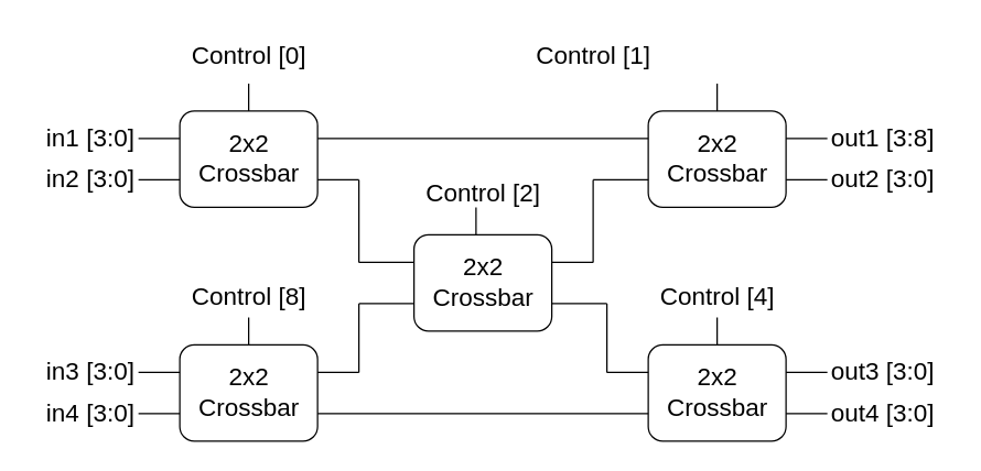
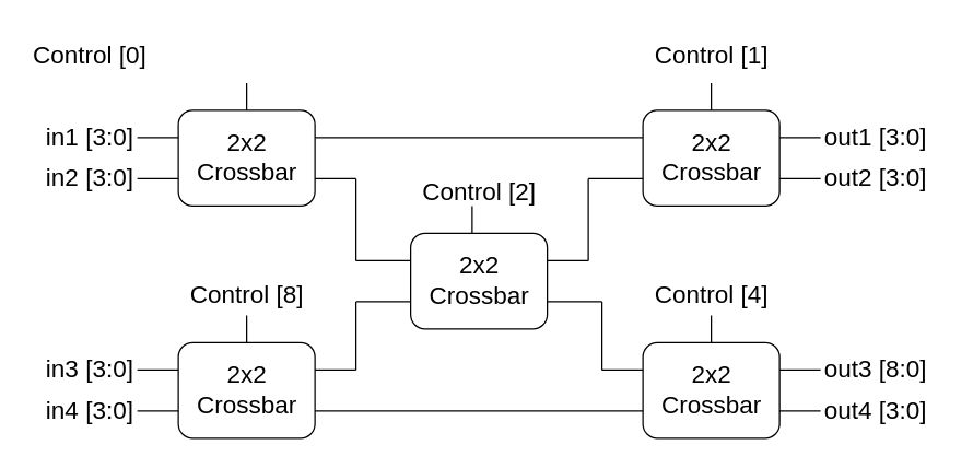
  <mxCell id="0" />
  <mxCell id="1" parent="0" />
  <mxCell id="2" value="" style="rounded=1;whiteSpace=wrap;html=1;fillColor=#FFFFFF;strokeColor=#000000;" vertex="1" parent="1"><mxGeometry x="130" y="80" width="100" height="70" as="geometry" /></mxCell>
  <mxCell id="3" value="&lt;font style=&quot;font-size: 18px;&quot; color=&quot;#000000&quot;&gt;2x2&lt;br&gt;Crossbar&lt;br&gt;&lt;/font&gt;" style="text;html=1;align=center;verticalAlign=middle;resizable=0;points=[];autosize=1;strokeColor=none;fillColor=none;" vertex="1" parent="1"><mxGeometry x="130" y="85" width="100" height="60" as="geometry" /></mxCell>
  <mxCell id="4" value="" style="rounded=1;whiteSpace=wrap;html=1;fillColor=#FFFFFF;strokeColor=#000000;" vertex="1" parent="1"><mxGeometry x="130" y="250" width="100" height="70" as="geometry" /></mxCell>
  <mxCell id="5" value="&lt;font style=&quot;font-size: 18px;&quot; color=&quot;#000000&quot;&gt;2x2&lt;br&gt;Crossbar&lt;br&gt;&lt;/font&gt;" style="text;html=1;align=center;verticalAlign=middle;resizable=0;points=[];autosize=1;strokeColor=none;fillColor=none;" vertex="1" parent="1"><mxGeometry x="130" y="255" width="100" height="60" as="geometry" /></mxCell>
  <mxCell id="6" value="" style="rounded=1;whiteSpace=wrap;html=1;fillColor=#FFFFFF;strokeColor=#000000;" vertex="1" parent="1"><mxGeometry x="300" y="170" width="100" height="70" as="geometry" /></mxCell>
  <mxCell id="7" value="&lt;font style=&quot;font-size: 18px;&quot; color=&quot;#000000&quot;&gt;2x2&lt;br&gt;Crossbar&lt;br&gt;&lt;/font&gt;" style="text;html=1;align=center;verticalAlign=middle;resizable=0;points=[];autosize=1;strokeColor=none;fillColor=none;" vertex="1" parent="1"><mxGeometry x="300" y="175" width="100" height="60" as="geometry" /></mxCell>
  <mxCell id="8" value="" style="rounded=1;whiteSpace=wrap;html=1;fillColor=#FFFFFF;strokeColor=#000000;" vertex="1" parent="1"><mxGeometry x="470" y="80" width="100" height="70" as="geometry" /></mxCell>
  <mxCell id="9" value="&lt;font style=&quot;font-size: 18px;&quot; color=&quot;#000000&quot;&gt;2x2&lt;br&gt;Crossbar&lt;br&gt;&lt;/font&gt;" style="text;html=1;align=center;verticalAlign=middle;resizable=0;points=[];autosize=1;strokeColor=none;fillColor=none;" vertex="1" parent="1"><mxGeometry x="470" y="85" width="100" height="60" as="geometry" /></mxCell>
  <mxCell id="10" value="" style="rounded=1;whiteSpace=wrap;html=1;fillColor=#FFFFFF;strokeColor=#000000;" vertex="1" parent="1"><mxGeometry x="470" y="250" width="100" height="70" as="geometry" /></mxCell>
  <mxCell id="11" value="&lt;font style=&quot;font-size: 18px;&quot; color=&quot;#000000&quot;&gt;2x2&lt;br&gt;Crossbar&lt;br&gt;&lt;/font&gt;" style="text;html=1;align=center;verticalAlign=middle;resizable=0;points=[];autosize=1;strokeColor=none;fillColor=none;" vertex="1" parent="1"><mxGeometry x="470" y="255" width="100" height="60" as="geometry" /></mxCell>
  <mxCell id="12" value="" style="endArrow=none;html=1;fontSize=18;fontColor=#000000;strokeColor=#000000;" edge="1" parent="1"><mxGeometry width="50" height="50" relative="1" as="geometry"><mxPoint x="230" y="300" as="sourcePoint" /><mxPoint x="470" y="300" as="targetPoint" /></mxGeometry></mxCell>
  <mxCell id="13" value="" style="endArrow=none;html=1;fontSize=18;fontColor=#000000;strokeColor=#000000;" edge="1" parent="1"><mxGeometry width="50" height="50" relative="1" as="geometry"><mxPoint x="230" y="100" as="sourcePoint" /><mxPoint x="470" y="100" as="targetPoint" /></mxGeometry></mxCell>
  <mxCell id="14" value="" style="endArrow=none;html=1;fontSize=18;fontColor=#000000;strokeColor=#000000;" edge="1" parent="1"><mxGeometry width="50" height="50" relative="1" as="geometry"><mxPoint x="230" y="130" as="sourcePoint" /><mxPoint x="260" y="130" as="targetPoint" /></mxGeometry></mxCell>
  <mxCell id="15" value="" style="endArrow=none;html=1;fontSize=18;fontColor=#000000;strokeColor=#000000;" edge="1" parent="1"><mxGeometry width="50" height="50" relative="1" as="geometry"><mxPoint x="260" y="190" as="sourcePoint" /><mxPoint x="300" y="190" as="targetPoint" /></mxGeometry></mxCell>
  <mxCell id="16" value="" style="endArrow=none;html=1;fontSize=18;fontColor=#000000;strokeColor=#000000;" edge="1" parent="1"><mxGeometry width="50" height="50" relative="1" as="geometry"><mxPoint x="260" y="130" as="sourcePoint" /><mxPoint x="260" y="190" as="targetPoint" /></mxGeometry></mxCell>
  <mxCell id="17" value="" style="endArrow=none;html=1;fontSize=18;fontColor=#000000;strokeColor=#000000;" edge="1" parent="1"><mxGeometry width="50" height="50" relative="1" as="geometry"><mxPoint x="260" y="220" as="sourcePoint" /><mxPoint x="300" y="220" as="targetPoint" /></mxGeometry></mxCell>
  <mxCell id="18" value="" style="endArrow=none;html=1;fontSize=18;fontColor=#000000;strokeColor=#000000;" edge="1" parent="1"><mxGeometry width="50" height="50" relative="1" as="geometry"><mxPoint x="260" y="220" as="sourcePoint" /><mxPoint x="260" y="270" as="targetPoint" /></mxGeometry></mxCell>
  <mxCell id="19" value="" style="endArrow=none;html=1;fontSize=18;fontColor=#000000;strokeColor=#000000;" edge="1" parent="1"><mxGeometry width="50" height="50" relative="1" as="geometry"><mxPoint x="230" y="270" as="sourcePoint" /><mxPoint x="260" y="270" as="targetPoint" /></mxGeometry></mxCell>
  <mxCell id="20" value="" style="endArrow=none;html=1;fontSize=18;fontColor=#000000;strokeColor=#000000;" edge="1" parent="1"><mxGeometry width="50" height="50" relative="1" as="geometry"><mxPoint x="430" y="190" as="sourcePoint" /><mxPoint x="400" y="190" as="targetPoint" /></mxGeometry></mxCell>
  <mxCell id="21" value="" style="endArrow=none;html=1;fontSize=18;fontColor=#000000;strokeColor=#000000;" edge="1" parent="1"><mxGeometry width="50" height="50" relative="1" as="geometry"><mxPoint x="430" y="130" as="sourcePoint" /><mxPoint x="430" y="190" as="targetPoint" /></mxGeometry></mxCell>
  <mxCell id="22" value="" style="endArrow=none;html=1;fontSize=18;fontColor=#000000;strokeColor=#000000;" edge="1" parent="1"><mxGeometry width="50" height="50" relative="1" as="geometry"><mxPoint x="400" y="220" as="sourcePoint" /><mxPoint x="440" y="220" as="targetPoint" /></mxGeometry></mxCell>
  <mxCell id="23" value="" style="endArrow=none;html=1;fontSize=18;fontColor=#000000;strokeColor=#000000;" edge="1" parent="1"><mxGeometry width="50" height="50" relative="1" as="geometry"><mxPoint x="440" y="220" as="sourcePoint" /><mxPoint x="440" y="270" as="targetPoint" /></mxGeometry></mxCell>
  <mxCell id="24" value="" style="endArrow=none;html=1;fontSize=18;fontColor=#000000;strokeColor=#000000;" edge="1" parent="1"><mxGeometry width="50" height="50" relative="1" as="geometry"><mxPoint x="440" y="270" as="sourcePoint" /><mxPoint x="470" y="270" as="targetPoint" /></mxGeometry></mxCell>
  <mxCell id="25" value="" style="endArrow=none;html=1;fontSize=18;fontColor=#000000;strokeColor=#000000;" edge="1" parent="1"><mxGeometry width="50" height="50" relative="1" as="geometry"><mxPoint x="430" y="130" as="sourcePoint" /><mxPoint x="470" y="130" as="targetPoint" /></mxGeometry></mxCell>
  <mxCell id="26" value="" style="endArrow=none;html=1;fontSize=18;fontColor=#000000;strokeColor=#000000;" edge="1" parent="1"><mxGeometry width="50" height="50" relative="1" as="geometry"><mxPoint x="100" y="100" as="sourcePoint" /><mxPoint x="130" y="100" as="targetPoint" /></mxGeometry></mxCell>
  <mxCell id="27" value="" style="endArrow=none;html=1;fontSize=18;fontColor=#000000;strokeColor=#000000;" edge="1" parent="1"><mxGeometry width="50" height="50" relative="1" as="geometry"><mxPoint x="100" y="130" as="sourcePoint" /><mxPoint x="130" y="130" as="targetPoint" /></mxGeometry></mxCell>
  <mxCell id="28" value="" style="endArrow=none;html=1;fontSize=18;fontColor=#000000;strokeColor=#000000;" edge="1" parent="1"><mxGeometry width="50" height="50" relative="1" as="geometry"><mxPoint x="100" y="270" as="sourcePoint" /><mxPoint x="130" y="270" as="targetPoint" /></mxGeometry></mxCell>
  <mxCell id="29" value="" style="endArrow=none;html=1;fontSize=18;fontColor=#000000;strokeColor=#000000;" edge="1" parent="1"><mxGeometry width="50" height="50" relative="1" as="geometry"><mxPoint x="100" y="300" as="sourcePoint" /><mxPoint x="130" y="300" as="targetPoint" /></mxGeometry></mxCell>
  <mxCell id="30" value="" style="endArrow=none;html=1;fontSize=18;fontColor=#000000;strokeColor=#000000;" edge="1" parent="1"><mxGeometry width="50" height="50" relative="1" as="geometry"><mxPoint x="570" y="100" as="sourcePoint" /><mxPoint x="600" y="100" as="targetPoint" /></mxGeometry></mxCell>
  <mxCell id="31" value="" style="endArrow=none;html=1;fontSize=18;fontColor=#000000;strokeColor=#000000;" edge="1" parent="1"><mxGeometry width="50" height="50" relative="1" as="geometry"><mxPoint x="570" y="130" as="sourcePoint" /><mxPoint x="600" y="130" as="targetPoint" /></mxGeometry></mxCell>
  <mxCell id="32" value="" style="endArrow=none;html=1;fontSize=18;fontColor=#000000;strokeColor=#000000;" edge="1" parent="1"><mxGeometry width="50" height="50" relative="1" as="geometry"><mxPoint x="570" y="270" as="sourcePoint" /><mxPoint x="600" y="270" as="targetPoint" /></mxGeometry></mxCell>
  <mxCell id="33" value="" style="endArrow=none;html=1;fontSize=18;fontColor=#000000;strokeColor=#000000;" edge="1" parent="1"><mxGeometry width="50" height="50" relative="1" as="geometry"><mxPoint x="570" y="300" as="sourcePoint" /><mxPoint x="600" y="300" as="targetPoint" /></mxGeometry></mxCell>
  <mxCell id="34" value="in1 [3:0]" style="text;html=1;align=center;verticalAlign=middle;resizable=0;points=[];autosize=1;strokeColor=none;fillColor=none;fontSize=18;fontColor=#000000;" vertex="1" parent="1"><mxGeometry x="20" y="80" width="90" height="40" as="geometry" /></mxCell>
  <mxCell id="35" value="in2 [3:0]" style="text;html=1;align=center;verticalAlign=middle;resizable=0;points=[];autosize=1;strokeColor=none;fillColor=none;fontSize=18;fontColor=#000000;" vertex="1" parent="1"><mxGeometry x="20" y="110" width="90" height="40" as="geometry" /></mxCell>
  <mxCell id="36" value="in3 [3:0]" style="text;html=1;align=center;verticalAlign=middle;resizable=0;points=[];autosize=1;strokeColor=none;fillColor=none;fontSize=18;fontColor=#000000;" vertex="1" parent="1"><mxGeometry x="20" y="250" width="90" height="40" as="geometry" /></mxCell>
  <mxCell id="37" value="in4 [3:0]" style="text;html=1;align=center;verticalAlign=middle;resizable=0;points=[];autosize=1;strokeColor=none;fillColor=none;fontSize=18;fontColor=#000000;" vertex="1" parent="1"><mxGeometry x="20" y="280" width="90" height="40" as="geometry" /></mxCell>
- <mxCell id="38" value="out1 [3:8]" style="text;html=1;align=center;verticalAlign=middle;resizable=0;points=[];autosize=1;strokeColor=none;fillColor=none;fontSize=18;fontColor=#000000;" vertex="1" parent="1"><mxGeometry x="590" y="80" width="100" height="40" as="geometry" /></mxCell>
+ <mxCell id="38" value="out1 [3:0]" style="text;html=1;align=center;verticalAlign=middle;resizable=0;points=[];autosize=1;strokeColor=none;fillColor=none;fontSize=18;fontColor=#000000;" vertex="1" parent="1"><mxGeometry x="590" y="80" width="100" height="40" as="geometry" /></mxCell>
  <mxCell id="39" value="out2 [3:0]" style="text;html=1;align=center;verticalAlign=middle;resizable=0;points=[];autosize=1;strokeColor=none;fillColor=none;fontSize=18;fontColor=#000000;" vertex="1" parent="1"><mxGeometry x="590" y="110" width="100" height="40" as="geometry" /></mxCell>
- <mxCell id="40" value="out3 [3:0]" style="text;html=1;align=center;verticalAlign=middle;resizable=0;points=[];autosize=1;strokeColor=none;fillColor=none;fontSize=18;fontColor=#000000;" vertex="1" parent="1"><mxGeometry x="590" y="250" width="100" height="40" as="geometry" /></mxCell>
+ <mxCell id="40" value="out3 [8:0]" style="text;html=1;align=center;verticalAlign=middle;resizable=0;points=[];autosize=1;strokeColor=none;fillColor=none;fontSize=18;fontColor=#000000;" vertex="1" parent="1"><mxGeometry x="590" y="250" width="100" height="40" as="geometry" /></mxCell>
  <mxCell id="41" value="out4 [3:0]" style="text;html=1;align=center;verticalAlign=middle;resizable=0;points=[];autosize=1;strokeColor=none;fillColor=none;fontSize=18;fontColor=#000000;" vertex="1" parent="1"><mxGeometry x="590" y="280" width="100" height="40" as="geometry" /></mxCell>
  <mxCell id="42" value="" style="line;strokeWidth=1;direction=south;html=1;perimeter=backbonePerimeter;points=[];outlineConnect=0;strokeColor=#000000;fontSize=18;fontColor=#000000;fillColor=#FFFFFF;" vertex="1" parent="1"><mxGeometry x="175" y="60" width="10" height="20" as="geometry" /></mxCell>
  <mxCell id="43" value="" style="line;strokeWidth=1;direction=south;html=1;perimeter=backbonePerimeter;points=[];outlineConnect=0;strokeColor=#000000;fontSize=18;fontColor=#000000;fillColor=#FFFFFF;" vertex="1" parent="1"><mxGeometry x="175" y="230" width="10" height="20" as="geometry" /></mxCell>
  <mxCell id="44" value="" style="line;strokeWidth=1;direction=south;html=1;perimeter=backbonePerimeter;points=[];outlineConnect=0;strokeColor=#000000;fontSize=18;fontColor=#000000;fillColor=#FFFFFF;" vertex="1" parent="1"><mxGeometry x="515" y="60" width="10" height="20" as="geometry" /></mxCell>
  <mxCell id="45" value="" style="line;strokeWidth=1;direction=south;html=1;perimeter=backbonePerimeter;points=[];outlineConnect=0;strokeColor=#000000;fontSize=18;fontColor=#000000;fillColor=#FFFFFF;" vertex="1" parent="1"><mxGeometry x="515" y="230" width="10" height="20" as="geometry" /></mxCell>
- <mxCell id="46" value="&lt;font style=&quot;font-size: 18px;&quot; color=&quot;#000000&quot;&gt;Control [0]&lt;br&gt;&lt;/font&gt;" style="text;html=1;align=center;verticalAlign=middle;resizable=0;points=[];autosize=1;strokeColor=none;fillColor=none;" vertex="1" parent="1"><mxGeometry x="125" y="20" width="110" height="40" as="geometry" /></mxCell>
- <mxCell id="47" value="&lt;font style=&quot;font-size: 18px;&quot; color=&quot;#000000&quot;&gt;Control [1]&lt;br&gt;&lt;/font&gt;" style="text;html=1;align=center;verticalAlign=middle;resizable=0;points=[];autosize=1;strokeColor=none;fillColor=none;" vertex="1" parent="1"><mxGeometry x="375" y="20" width="110" height="40" as="geometry" /></mxCell>
+ <mxCell id="46" value="&lt;font style=&quot;font-size: 18px;&quot; color=&quot;#000000&quot;&gt;Control [0]&lt;br&gt;&lt;/font&gt;" style="text;html=1;align=center;verticalAlign=middle;resizable=0;points=[];autosize=1;strokeColor=none;fillColor=none;" vertex="1" parent="1"><mxGeometry x="10" y="20" width="110" height="40" as="geometry" /></mxCell>
+ <mxCell id="47" value="&lt;font style=&quot;font-size: 18px;&quot; color=&quot;#000000&quot;&gt;Control [1]&lt;br&gt;&lt;/font&gt;" style="text;html=1;align=center;verticalAlign=middle;resizable=0;points=[];autosize=1;strokeColor=none;fillColor=none;" vertex="1" parent="1"><mxGeometry x="465" y="20" width="110" height="40" as="geometry" /></mxCell>
  <mxCell id="48" value="&lt;font style=&quot;font-size: 18px;&quot; color=&quot;#000000&quot;&gt;Control [8]&lt;br&gt;&lt;/font&gt;" style="text;html=1;align=center;verticalAlign=middle;resizable=0;points=[];autosize=1;strokeColor=none;fillColor=none;" vertex="1" parent="1"><mxGeometry x="125" y="195" width="110" height="40" as="geometry" /></mxCell>
  <mxCell id="49" value="&lt;font style=&quot;font-size: 18px;&quot; color=&quot;#000000&quot;&gt;Control [2]&lt;br&gt;&lt;/font&gt;" style="text;html=1;align=center;verticalAlign=middle;resizable=0;points=[];autosize=1;strokeColor=none;fillColor=none;" vertex="1" parent="1"><mxGeometry x="295" y="120" width="110" height="40" as="geometry" /></mxCell>
  <mxCell id="50" value="" style="line;strokeWidth=1;direction=south;html=1;perimeter=backbonePerimeter;points=[];outlineConnect=0;strokeColor=#000000;fontSize=18;fontColor=#000000;fillColor=#FFFFFF;" vertex="1" parent="1"><mxGeometry x="340" y="150" width="10" height="20" as="geometry" /></mxCell>
  <mxCell id="51" value="&lt;font style=&quot;font-size: 18px;&quot; color=&quot;#000000&quot;&gt;Control [4]&lt;br&gt;&lt;/font&gt;" style="text;html=1;align=center;verticalAlign=middle;resizable=0;points=[];autosize=1;strokeColor=none;fillColor=none;" vertex="1" parent="1"><mxGeometry x="465" y="195" width="110" height="40" as="geometry" /></mxCell>
